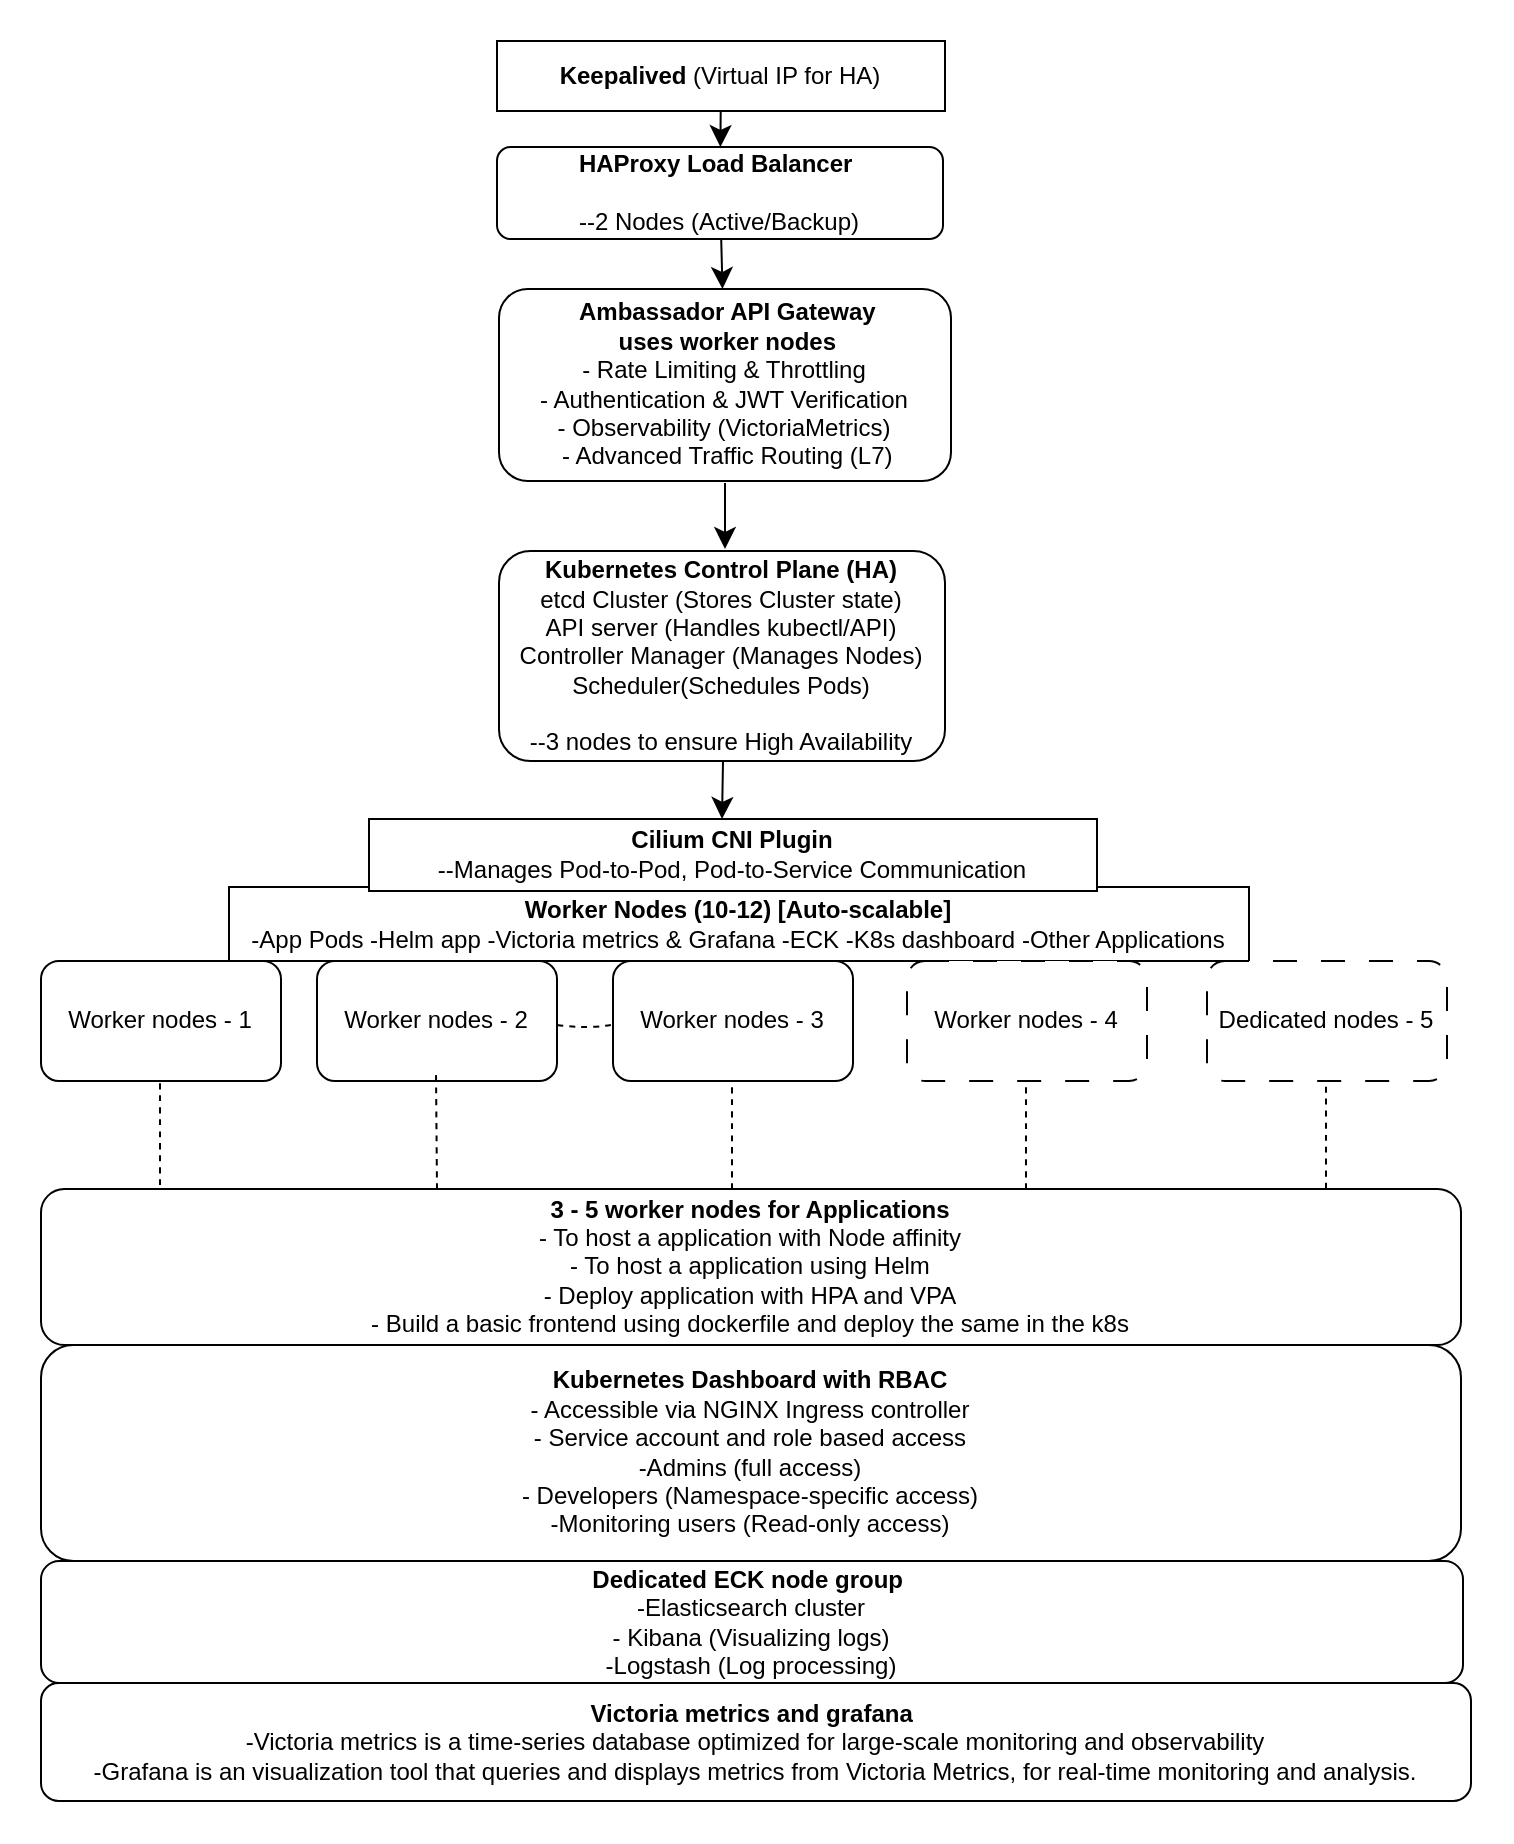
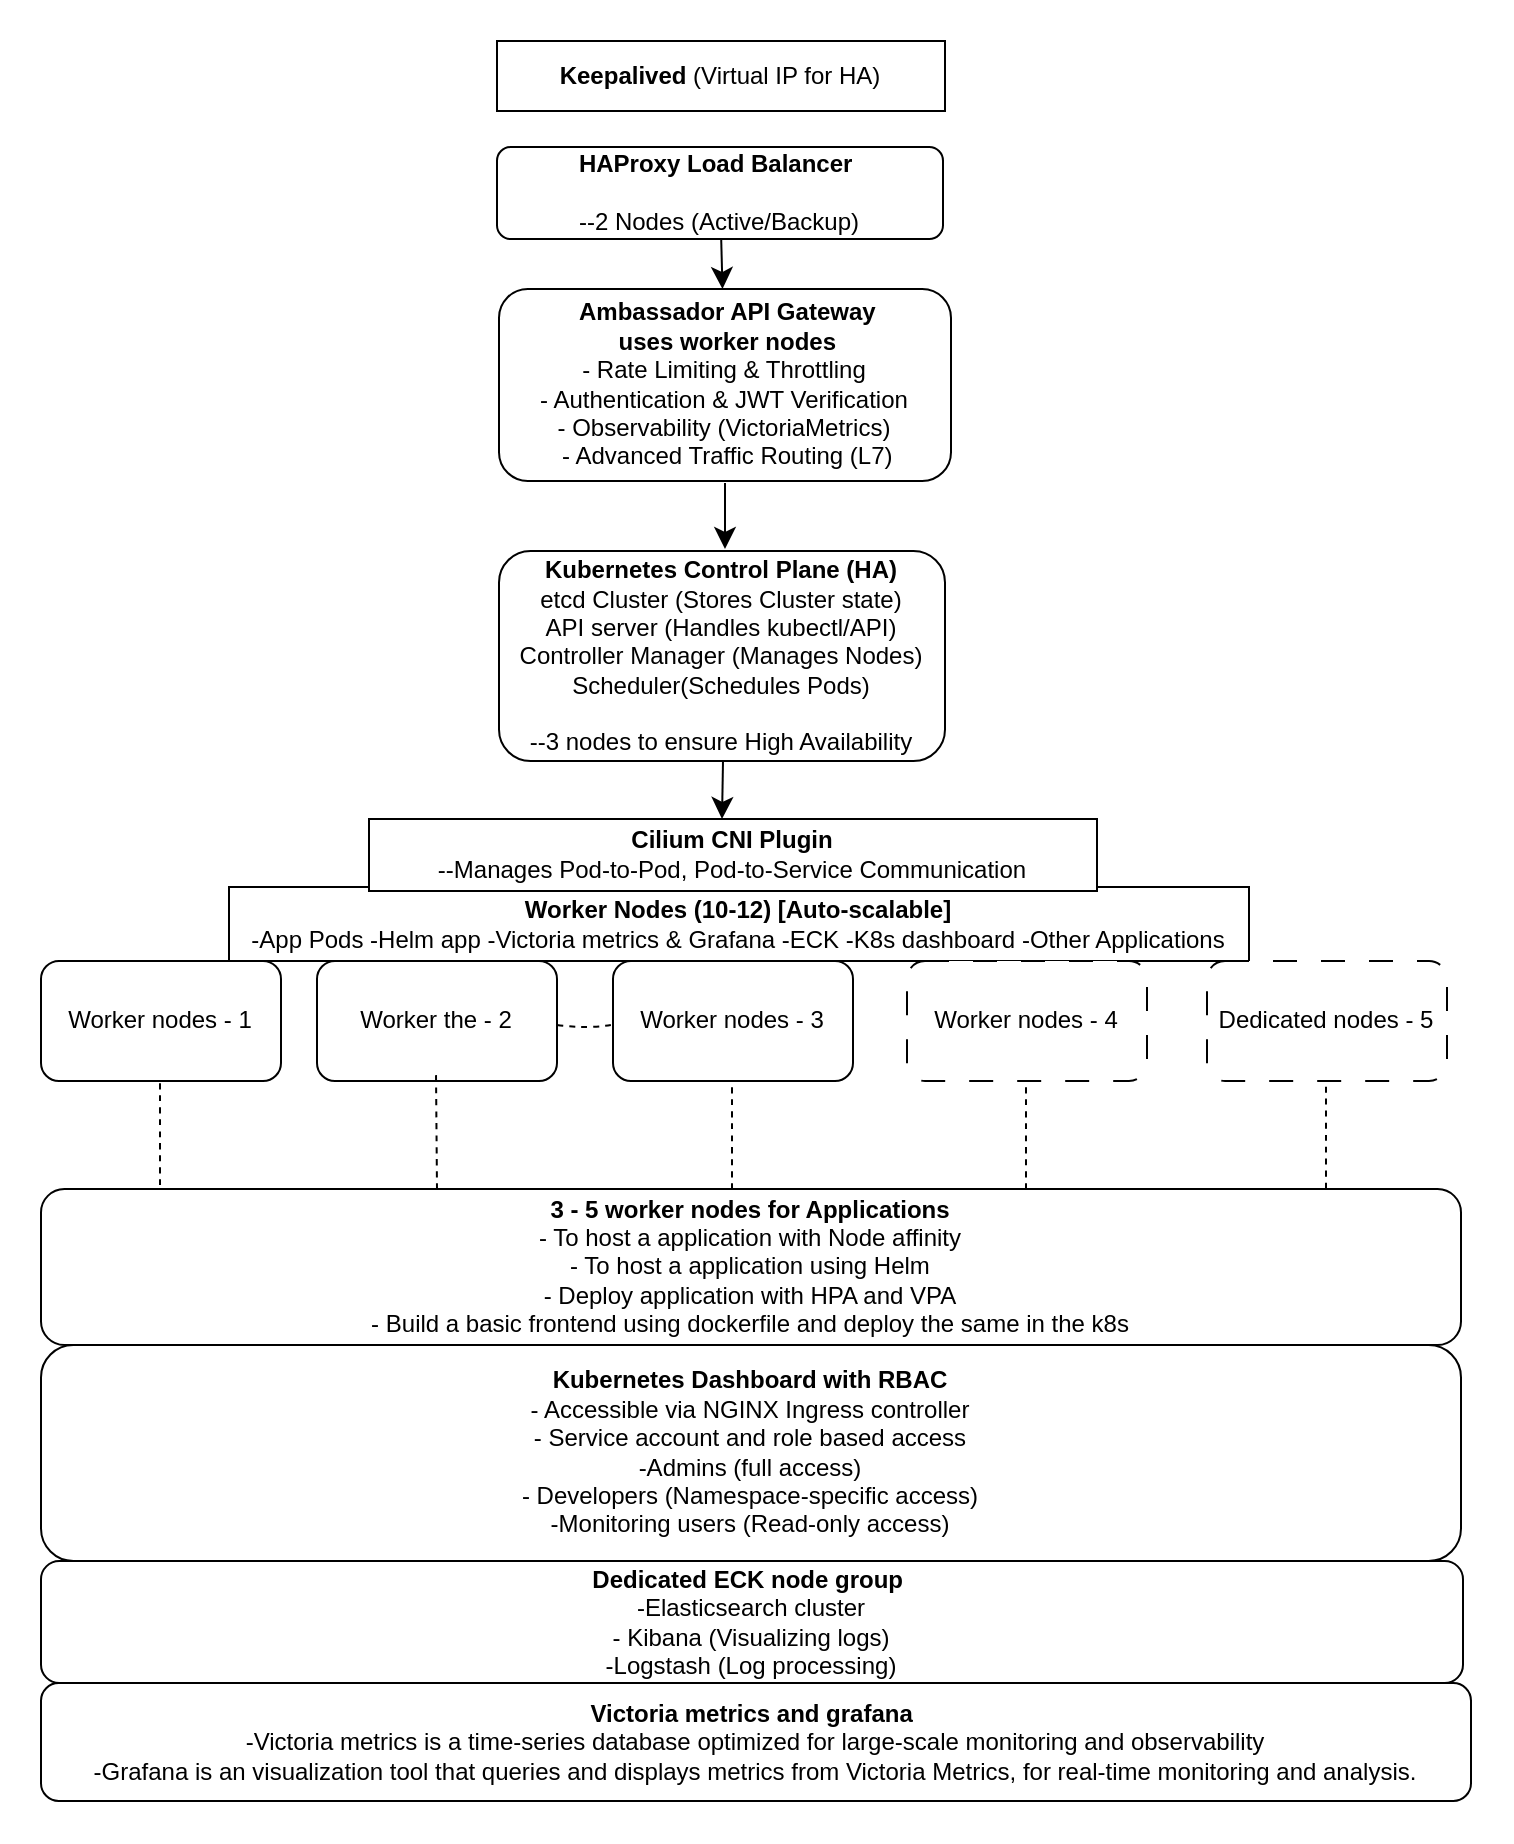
  <mxCell id="0" />
  <mxCell id="1" parent="0" />
- <mxCell id="2" value="" style="edgeStyle=none;curved=1;rounded=0;orthogonalLoop=1;jettySize=auto;html=1;fontSize=12;startSize=8;endSize=8;" edge="1" parent="1" source="3" target="5"><mxGeometry relative="1" as="geometry" /></mxCell>
  <mxCell id="3" value="&lt;b&gt;Keepalived&lt;/b&gt; (Virtual IP for HA)" style="whiteSpace=wrap;html=1;rounded=0;" vertex="1" parent="1"><mxGeometry x="248" y="20" width="224" height="35" as="geometry" /></mxCell>
  <mxCell id="4" value="" style="edgeStyle=none;curved=1;rounded=0;orthogonalLoop=1;jettySize=auto;html=1;fontSize=12;startSize=8;endSize=8;" edge="1" parent="1" source="5" target="6"><mxGeometry relative="1" as="geometry" /></mxCell>
  <mxCell id="5" value="&lt;b&gt;HAProxy Load Balancer&amp;nbsp;&lt;/b&gt;&lt;div&gt;&lt;br&gt;--2 Nodes (Active/Backup)&lt;/div&gt;" style="rounded=1;whiteSpace=wrap;html=1;" vertex="1" parent="1"><mxGeometry x="248" y="73" width="223" height="46" as="geometry" /></mxCell>
  <mxCell id="6" value="&amp;nbsp;&lt;b&gt;Ambassador API Gateway&lt;/b&gt;&lt;div&gt;&lt;b&gt;&amp;nbsp;uses worker nodes&lt;/b&gt;&lt;br&gt;&amp;nbsp;- Rate Limiting &amp;amp; Throttling&amp;nbsp;&lt;br&gt;&amp;nbsp;- Authentication &amp;amp; JWT Verification&amp;nbsp;&lt;br&gt;&amp;nbsp;- Observability (VictoriaMetrics)&amp;nbsp;&lt;br&gt;&amp;nbsp;- Advanced Traffic Routing (L7)&lt;/div&gt;" style="rounded=1;whiteSpace=wrap;html=1;" vertex="1" parent="1"><mxGeometry x="249" y="144" width="226" height="96" as="geometry" /></mxCell>
  <mxCell id="7" value="&lt;b&gt;Kubernetes Control Plane (HA)&lt;/b&gt;&lt;br&gt;etcd Cluster (Stores Cluster state)&lt;br&gt;API server (Handles kubectl/API)&lt;br&gt;Controller Manager (Manages Nodes)&lt;div&gt;Scheduler(Schedules Pods)&lt;/div&gt;&lt;div&gt;&lt;br&gt;&lt;/div&gt;&lt;div&gt;--3 nodes to ensure High Availability&lt;/div&gt;" style="rounded=1;whiteSpace=wrap;html=1;" vertex="1" parent="1"><mxGeometry x="249" y="275" width="223" height="105" as="geometry" /></mxCell>
  <mxCell id="8" value="&lt;b&gt;Worker Nodes (10-12) [Auto-scalable]&lt;/b&gt;&lt;div&gt;-App Pods -Helm app -Victoria metrics &amp;amp; Grafana -ECK -K8s dashboard -Other Applications&lt;/div&gt;" style="rounded=0;whiteSpace=wrap;html=1;" vertex="1" parent="1"><mxGeometry x="114" y="443" width="510" height="37" as="geometry" /></mxCell>
  <mxCell id="9" value="&lt;b&gt;Cilium CNI Plugin&lt;/b&gt;&lt;div&gt;--&lt;span style=&quot;background-color: transparent; color: light-dark(rgb(0, 0, 0), rgb(255, 255, 255));&quot;&gt;Manages Pod-&lt;/span&gt;&lt;span style=&quot;background-color: transparent; color: light-dark(rgb(0, 0, 0), rgb(255, 255, 255));&quot; class=&quot;hljs-keyword&quot;&gt;to&lt;/span&gt;&lt;span style=&quot;background-color: transparent; color: light-dark(rgb(0, 0, 0), rgb(255, 255, 255));&quot;&gt;-Pod, Pod-&lt;/span&gt;&lt;span style=&quot;background-color: transparent; color: light-dark(rgb(0, 0, 0), rgb(255, 255, 255));&quot; class=&quot;hljs-keyword&quot;&gt;to&lt;/span&gt;&lt;span style=&quot;background-color: transparent; color: light-dark(rgb(0, 0, 0), rgb(255, 255, 255));&quot;&gt;-Service Communication&lt;/span&gt;&lt;br&gt;&lt;/div&gt;" style="rounded=0;whiteSpace=wrap;html=1;" vertex="1" parent="1"><mxGeometry x="184" y="409" width="364" height="36" as="geometry" /></mxCell>
  <mxCell id="10" value="Worker nodes - 1" style="rounded=1;whiteSpace=wrap;html=1;" vertex="1" parent="1"><mxGeometry x="20" y="480" width="120" height="60" as="geometry" /></mxCell>
- <mxCell id="11" value="Worker nodes - 2" style="rounded=1;whiteSpace=wrap;html=1;" vertex="1" parent="1"><mxGeometry x="158" y="480" width="120" height="60" as="geometry" /></mxCell>
+ <mxCell id="11" value="Worker the - 2" style="rounded=1;whiteSpace=wrap;html=1;" vertex="1" parent="1"><mxGeometry x="158" y="480" width="120" height="60" as="geometry" /></mxCell>
  <mxCell id="12" value="Worker nodes - 3" style="rounded=1;whiteSpace=wrap;html=1;" vertex="1" parent="1"><mxGeometry x="306" y="480" width="120" height="60" as="geometry" /></mxCell>
  <mxCell id="13" value="Worker nodes - 4" style="rounded=1;whiteSpace=wrap;html=1;shadow=0;glass=0;strokeColor=default;dashed=1;dashPattern=12 12;" vertex="1" parent="1"><mxGeometry x="453" y="480" width="120" height="60" as="geometry" /></mxCell>
  <mxCell id="14" value="Dedicated nodes - 5" style="rounded=1;whiteSpace=wrap;html=1;dashed=1;dashPattern=12 12;" vertex="1" parent="1"><mxGeometry x="603" y="480" width="120" height="60" as="geometry" /></mxCell>
  <mxCell id="15" value="" style="endArrow=classic;html=1;rounded=0;fontSize=12;startSize=8;endSize=8;curved=1;" edge="1" parent="1"><mxGeometry width="50" height="50" relative="1" as="geometry"><mxPoint x="361" y="380" as="sourcePoint" /><mxPoint x="360.5" y="409" as="targetPoint" /></mxGeometry></mxCell>
  <mxCell id="16" value="" style="endArrow=classic;html=1;rounded=0;fontSize=12;startSize=8;endSize=8;curved=1;" edge="1" parent="1"><mxGeometry width="50" height="50" relative="1" as="geometry"><mxPoint x="362" y="241" as="sourcePoint" /><mxPoint x="362" y="274" as="targetPoint" /></mxGeometry></mxCell>
  <mxCell id="17" value="" style="endArrow=none;dashed=1;html=1;rounded=0;fontSize=12;startSize=8;endSize=8;curved=1;" edge="1" parent="1"><mxGeometry width="50" height="50" relative="1" as="geometry"><mxPoint x="79.5" y="592" as="sourcePoint" /><mxPoint x="79.5" y="538" as="targetPoint" /></mxGeometry></mxCell>
  <mxCell id="18" value="" style="endArrow=none;dashed=1;html=1;rounded=0;fontSize=12;startSize=8;endSize=8;curved=1;" edge="1" parent="1"><mxGeometry width="50" height="50" relative="1" as="geometry"><mxPoint x="218" y="594" as="sourcePoint" /><mxPoint x="217.5" y="536" as="targetPoint" /></mxGeometry></mxCell>
  <mxCell id="19" value="" style="endArrow=none;dashed=1;html=1;rounded=0;fontSize=12;startSize=8;endSize=8;curved=1;" edge="1" parent="1"><mxGeometry width="50" height="50" relative="1" as="geometry"><mxPoint x="365.5" y="594" as="sourcePoint" /><mxPoint x="365.5" y="540" as="targetPoint" /></mxGeometry></mxCell>
  <mxCell id="20" value="" style="endArrow=none;dashed=1;html=1;rounded=0;fontSize=12;startSize=8;endSize=8;curved=1;" edge="1" parent="1"><mxGeometry width="50" height="50" relative="1" as="geometry"><mxPoint x="512.5" y="594" as="sourcePoint" /><mxPoint x="512.5" y="540" as="targetPoint" /></mxGeometry></mxCell>
  <mxCell id="21" value="" style="endArrow=none;dashed=1;html=1;rounded=0;fontSize=12;startSize=8;endSize=8;curved=1;" edge="1" parent="1"><mxGeometry width="50" height="50" relative="1" as="geometry"><mxPoint x="662.5" y="594" as="sourcePoint" /><mxPoint x="662.5" y="540" as="targetPoint" /><Array as="points"><mxPoint x="662.5" y="565" /></Array></mxGeometry></mxCell>
  <mxCell id="22" value="&lt;b&gt;Kubernetes Dashboard with RBAC&lt;/b&gt;&lt;br&gt;- Accessible via NGINX Ingress controller&lt;br&gt;- Service account and role based access&lt;div&gt;-Admins (full access)&lt;/div&gt;&lt;div&gt;- Developers (Namespace-specific access)&lt;/div&gt;&lt;div&gt;-Monitoring users (Read-only access)&lt;br&gt;&lt;/div&gt;" style="rounded=1;whiteSpace=wrap;html=1;" vertex="1" parent="1"><mxGeometry x="20" y="672" width="710" height="108" as="geometry" /></mxCell>
  <mxCell id="23" value="&lt;b&gt;Dedicated ECK node group&amp;nbsp;&lt;/b&gt;&lt;div&gt;-Elasticsearch cluster&lt;/div&gt;&lt;div&gt;- Kibana (Visualizing logs)&lt;/div&gt;&lt;div&gt;-Logstash (Log processing)&lt;/div&gt;" style="rounded=1;whiteSpace=wrap;html=1;" vertex="1" parent="1"><mxGeometry x="20" y="780" width="711" height="61" as="geometry" /></mxCell>
  <mxCell id="24" value="" style="endArrow=none;dashed=1;html=1;rounded=0;fontSize=12;startSize=8;endSize=8;curved=1;" edge="1" parent="1"><mxGeometry width="50" height="50" relative="1" as="geometry"><mxPoint x="278" y="512" as="sourcePoint" /><mxPoint x="305" y="512" as="targetPoint" /><Array as="points"><mxPoint x="293" y="514" /></Array></mxGeometry></mxCell>
  <mxCell id="25" value="&lt;b&gt;3 - 5 worker nodes for Applications&lt;/b&gt;&lt;div&gt;- To h&lt;span style=&quot;text-align: start; caret-color: rgb(0, 0, 0); background-color: transparent; color: light-dark(rgb(0, 0, 0), rgb(255, 255, 255));&quot;&gt;ost a application with Node affinity&lt;/span&gt;&lt;/div&gt;&lt;div&gt;&lt;span style=&quot;text-align: start; caret-color: rgb(0, 0, 0); background-color: transparent; color: light-dark(rgb(0, 0, 0), rgb(255, 255, 255));&quot;&gt;- To h&lt;/span&gt;&lt;span style=&quot;text-align: start; caret-color: rgb(0, 0, 0); background-color: transparent; color: light-dark(rgb(0, 0, 0), rgb(255, 255, 255));&quot;&gt;ost a application using Helm&lt;/span&gt;&lt;/div&gt;&lt;div&gt;&lt;span style=&quot;text-align: start; caret-color: rgb(0, 0, 0); background-color: transparent; color: light-dark(rgb(0, 0, 0), rgb(255, 255, 255));&quot;&gt;-&amp;nbsp;&lt;/span&gt;&lt;span style=&quot;text-align: start; caret-color: rgb(0, 0, 0); background-color: transparent; color: light-dark(rgb(0, 0, 0), rgb(255, 255, 255));&quot;&gt;Deploy application with HPA and VPA&lt;/span&gt;&lt;/div&gt;&lt;div&gt;&lt;span style=&quot;text-align: start; caret-color: rgb(0, 0, 0); background-color: transparent; color: light-dark(rgb(0, 0, 0), rgb(255, 255, 255));&quot;&gt;-&amp;nbsp;&lt;/span&gt;&lt;span style=&quot;text-align: start; caret-color: rgb(0, 0, 0); background-color: transparent; color: light-dark(rgb(0, 0, 0), rgb(255, 255, 255));&quot;&gt;Build a basic frontend using dockerfile and deploy the same in the k8s&lt;/span&gt;&lt;/div&gt;" style="rounded=1;whiteSpace=wrap;html=1;" vertex="1" parent="1"><mxGeometry x="20" y="594" width="710" height="78" as="geometry" /></mxCell>
  <mxCell id="26" value="&lt;b&gt;Victoria metrics and grafana&amp;nbsp;&lt;/b&gt;&lt;div&gt;-Victoria metrics is a&amp;nbsp;&lt;span style=&quot;background-color: transparent; color: light-dark(rgb(0, 0, 0), rgb(255, 255, 255));&quot;&gt;time-series database optimized for large-scale monitoring and observability&lt;/span&gt;&lt;/div&gt;&lt;div&gt;&lt;span style=&quot;background-color: transparent; color: light-dark(rgb(0, 0, 0), rgb(255, 255, 255));&quot;&gt;-&lt;/span&gt;&lt;span style=&quot;background-color: transparent; color: light-dark(rgb(0, 0, 0), rgb(255, 255, 255));&quot; data-end=&quot;154&quot; data-start=&quot;143&quot;&gt;Grafana&lt;/span&gt;&lt;span style=&quot;background-color: transparent; color: light-dark(rgb(0, 0, 0), rgb(255, 255, 255));&quot;&gt; is an visualization tool that queries and displays metrics from Victoria Metrics, for real-time monitoring and analysis.&lt;/span&gt;&lt;/div&gt;" style="rounded=1;whiteSpace=wrap;html=1;" vertex="1" parent="1"><mxGeometry x="20" y="841" width="715" height="59" as="geometry" /></mxCell>
